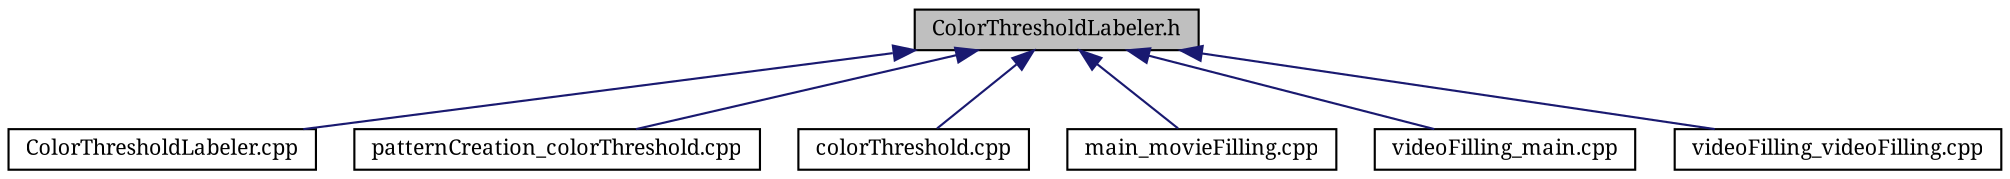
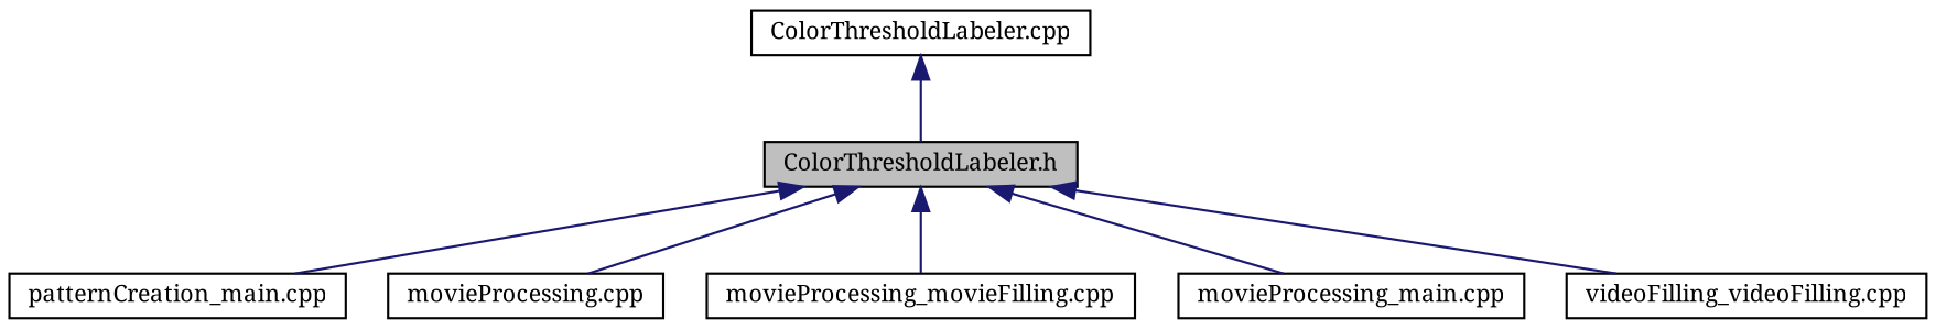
  digraph {
    fontname="Noto Serif"
    node [color=black fillcolor=white fontname="Noto Serif" fontsize=10 shape=record style=filled]
    edge [color=midnightblue dir=back fontname="Noto Serif" fontsize=10 labelfontname=Helvetica labelfontsize=10 style=solid]
    n1 [fillcolor=grey75 fontcolor=black height=0.2 label="ColorThresholdLabeler.h" width=0.4]
    n2 [height=0.2 label="ColorThresholdLabeler.cpp" width=0.4]
-   n3 [height=0.2 label="patternCreation_colorThreshold.cpp" width=0.4]
-   n4 [height=0.2 label="colorThreshold.cpp" width=0.4]
-   n5 [height=0.2 label="main_movieFilling.cpp" width=0.4]
-   n6 [height=0.2 label="videoFilling_main.cpp" width=0.4]
+   n3 [height=0.2 label="patternCreation_main.cpp" width=0.4]
+   n4 [height=0.2 label="movieProcessing.cpp" width=0.4]
+   n5 [height=0.2 label="movieProcessing_movieFilling.cpp" width=0.4]
+   n6 [height=0.2 label="movieProcessing_main.cpp" width=0.4]
    n7 [height=0.2 label="videoFilling_videoFilling.cpp" width=0.4]
-   n1 -> n2
+   n2 -> n1
    n1 -> n3
    n1 -> n4
    n1 -> n5
    n1 -> n6
    n1 -> n7
  }
